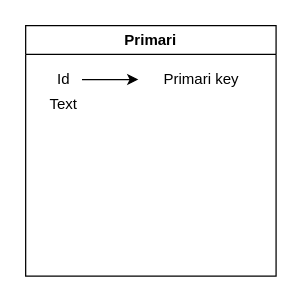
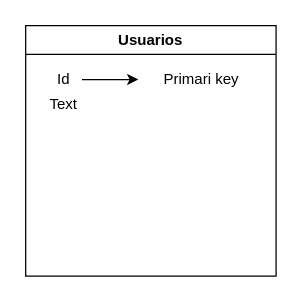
  <mxCell id="0" />
  <mxCell id="1" parent="0" />
- <mxCell id="2" value="Primari" style="swimlane;whiteSpace=wrap;html=1;" vertex="1" parent="1"><mxGeometry x="20" y="20" width="200" height="200" as="geometry" /></mxCell>
+ <mxCell id="2" value="Usuarios" style="swimlane;whiteSpace=wrap;html=1;" vertex="1" parent="1"><mxGeometry x="20" y="20" width="200" height="200" as="geometry" /></mxCell>
  <mxCell id="3" value="Primari key" style="text;html=1;align=center;verticalAlign=middle;resizable=0;points=[];autosize=1;strokeColor=none;fillColor=none;" vertex="1" parent="2"><mxGeometry x="100" y="28" width="80" height="30" as="geometry" /></mxCell>
  <mxCell id="4" value="" style="edgeStyle=orthogonalEdgeStyle;rounded=0;orthogonalLoop=1;jettySize=auto;html=1;" edge="1" parent="1" source="5"><mxGeometry relative="1" as="geometry"><mxPoint x="110" y="63" as="targetPoint" /></mxGeometry></mxCell>
  <mxCell id="5" value="Id" style="text;html=1;align=center;verticalAlign=middle;resizable=0;points=[];autosize=1;strokeColor=none;fillColor=none;" vertex="1" parent="1"><mxGeometry x="35" y="48" width="30" height="30" as="geometry" /></mxCell>
  <mxCell id="6" value="Text" style="text;html=1;align=center;verticalAlign=middle;resizable=0;points=[];autosize=1;strokeColor=none;fillColor=none;" vertex="1" parent="1"><mxGeometry x="25" y="68" width="50" height="30" as="geometry" /></mxCell>
